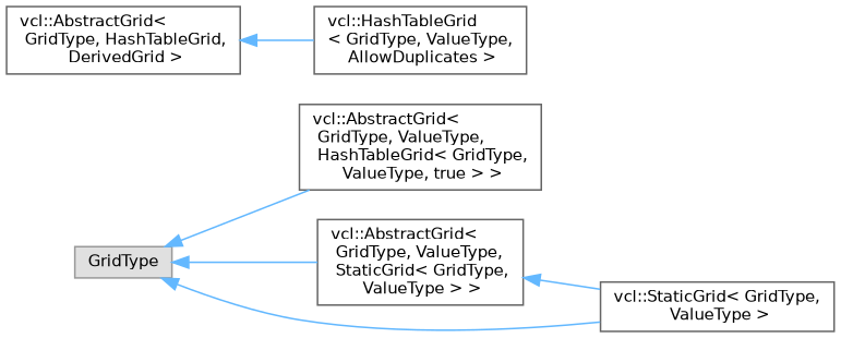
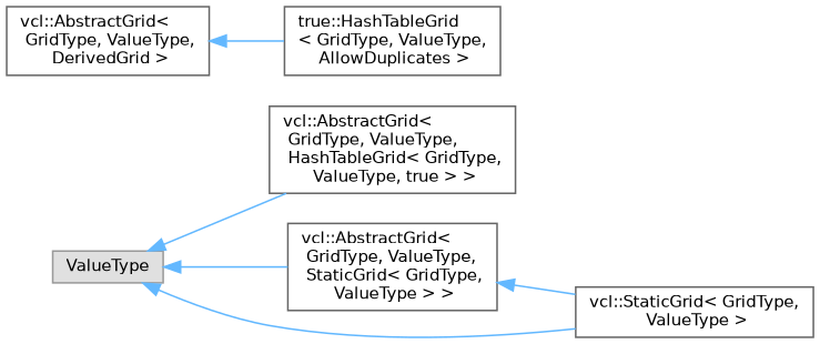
  digraph {
    rankdir=LR
    node [color=grey40 fillcolor=white fontname=Helvetica fontsize=10 shape=box style=filled]
    edge [color=steelblue1 dir=back fontname=Helvetica fontsize=10 labelfontname=Helvetica labelfontsize=10 style=solid]
-   n1 [color=grey60 fillcolor="#E0E0E0" height=0.2 label=GridType width=0.4]
+   n1 [color=grey60 fillcolor="#E0E0E0" height=0.2 label=ValueType width=0.4]
    n2 [height=0.2 label="vcl::AbstractGrid\<\l GridType, ValueType,\l HashTableGrid\< GridType,\l ValueType, true \> \>" width=0.4]
    n3 [height=0.2 label="vcl::AbstractGrid\<\l GridType, ValueType,\l StaticGrid\< GridType,\l ValueType \> \>" width=0.4]
    n4 [height=0.2 label="vcl::StaticGrid\< GridType,\l ValueType \>" width=0.4]
-   n5 [height=0.2 label="vcl::AbstractGrid\<\l GridType, HashTableGrid,\l DerivedGrid \>" width=0.4]
-   n6 [height=0.2 label="vcl::HashTableGrid\l\< GridType, ValueType,\l AllowDuplicates \>" width=0.4]
+   n5 [height=0.2 label="vcl::AbstractGrid\<\l GridType, ValueType,\l DerivedGrid \>" width=0.4]
+   n6 [height=0.2 label="true::HashTableGrid\l\< GridType, ValueType,\l AllowDuplicates \>" width=0.4]
    n1 -> n2
    n1 -> n3
    n1 -> n4
    n3 -> n4
    n5 -> n6
  }
